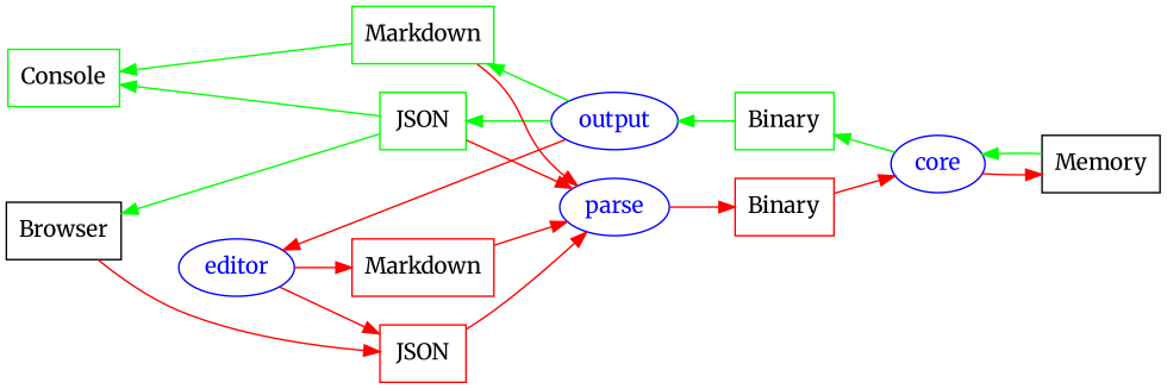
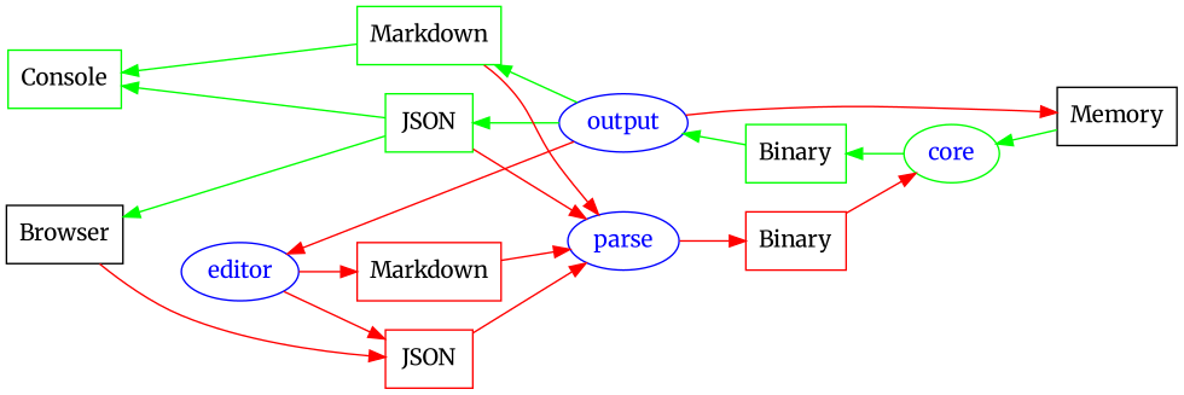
  digraph {
    color=none
    fontname=Merriweather
    rankdir=LR
    node [color=blue fontname=Merriweather shape=rectangle]
    edge [color=red fontcolor=red fontname=Merriweather]
    editor [fontcolor=blue shape=ellipse]
    output [fontcolor=blue shape=ellipse]
    parse [fontcolor=blue shape=ellipse]
-   core [fontcolor=blue shape=ellipse]
+   core [color=green fontcolor=blue shape=ellipse]
    n5 [color=red label=Markdown]
    n6 [color=red label=JSON]
    n7 [color=red label=Binary]
    n8 [color=green label=Markdown]
    n9 [color=green label=JSON]
    Memory [color=""]
    Browser [color=""]
    Console [color=green]
    n13 [color=green label=Binary]
    subgraph sub_1 {
      editor
      output
      parse
      core
    }
    subgraph sub_2 {
      editor
      parse
      core
      n5
      n6
      n7
      n8
      n9
      Memory
      Browser
      Console
    }
    subgraph sub_3 {
      output
      core
      n8
      n9
      Memory
      Browser
      Console
      n13
    }
    subgraph sub_4 {
      rank=source
      Browser
      Console
    }
    subgraph sub_5 {
      rank=same
      n5
      n6
      n8
      n9
    }
    subgraph sub_6 {
      rank=same
      n7
      n13
    }
    subgraph sub_7 {
      rank=same
      output
      parse
    }
    subgraph sub_8 {
      rank=sink
      Memory
    }
    subgraph cluster_9 {
      color=pink
      label=Raw
      style=filled
    }
    subgraph cluster_10 {
      color=lightgreen
      label=Computed
      style=filled
    }
    editor -> n5
    editor -> n6
    output -> editor
    output -> n8 [color=green fontcolor=green]
    output -> n9 [color=green fontcolor=green]
    parse -> n7
-   core -> Memory
+   output -> Memory
    core -> n13 [color=green fontcolor=green]
    n5 -> parse
    n6 -> parse
    n7 -> core
    n8 -> parse
    n8 -> Console [color=green fontcolor=green]
    n9 -> parse
    n9 -> Browser [color=green fontcolor=green]
    n9 -> Console [color=green fontcolor=green]
    Memory -> core [color=green fontcolor=green]
    Browser -> n6
    n13 -> output [color=green fontcolor=green]
  }
